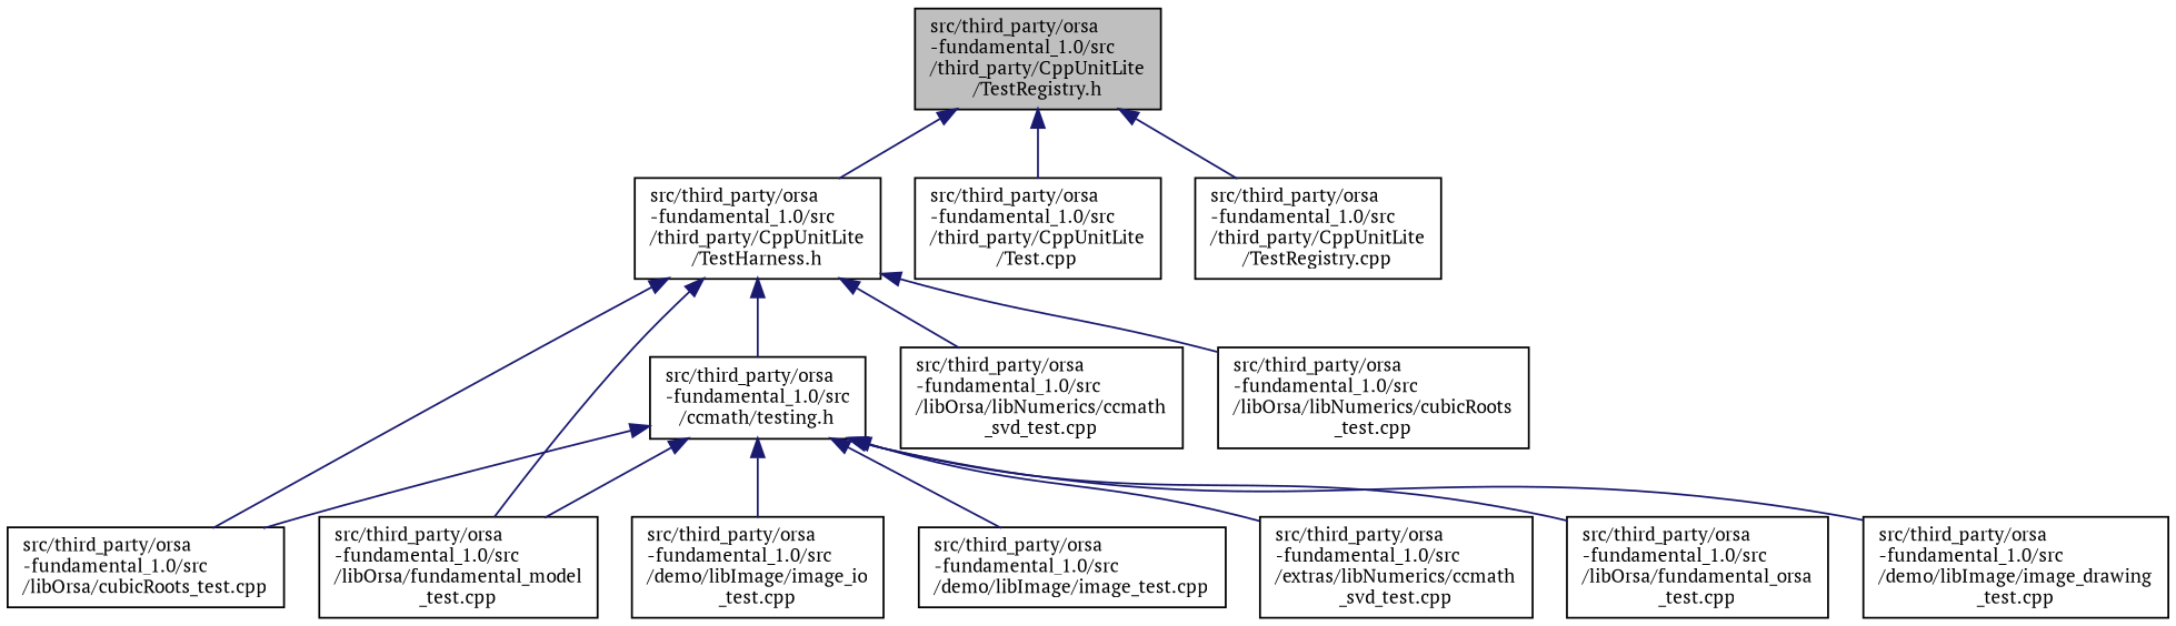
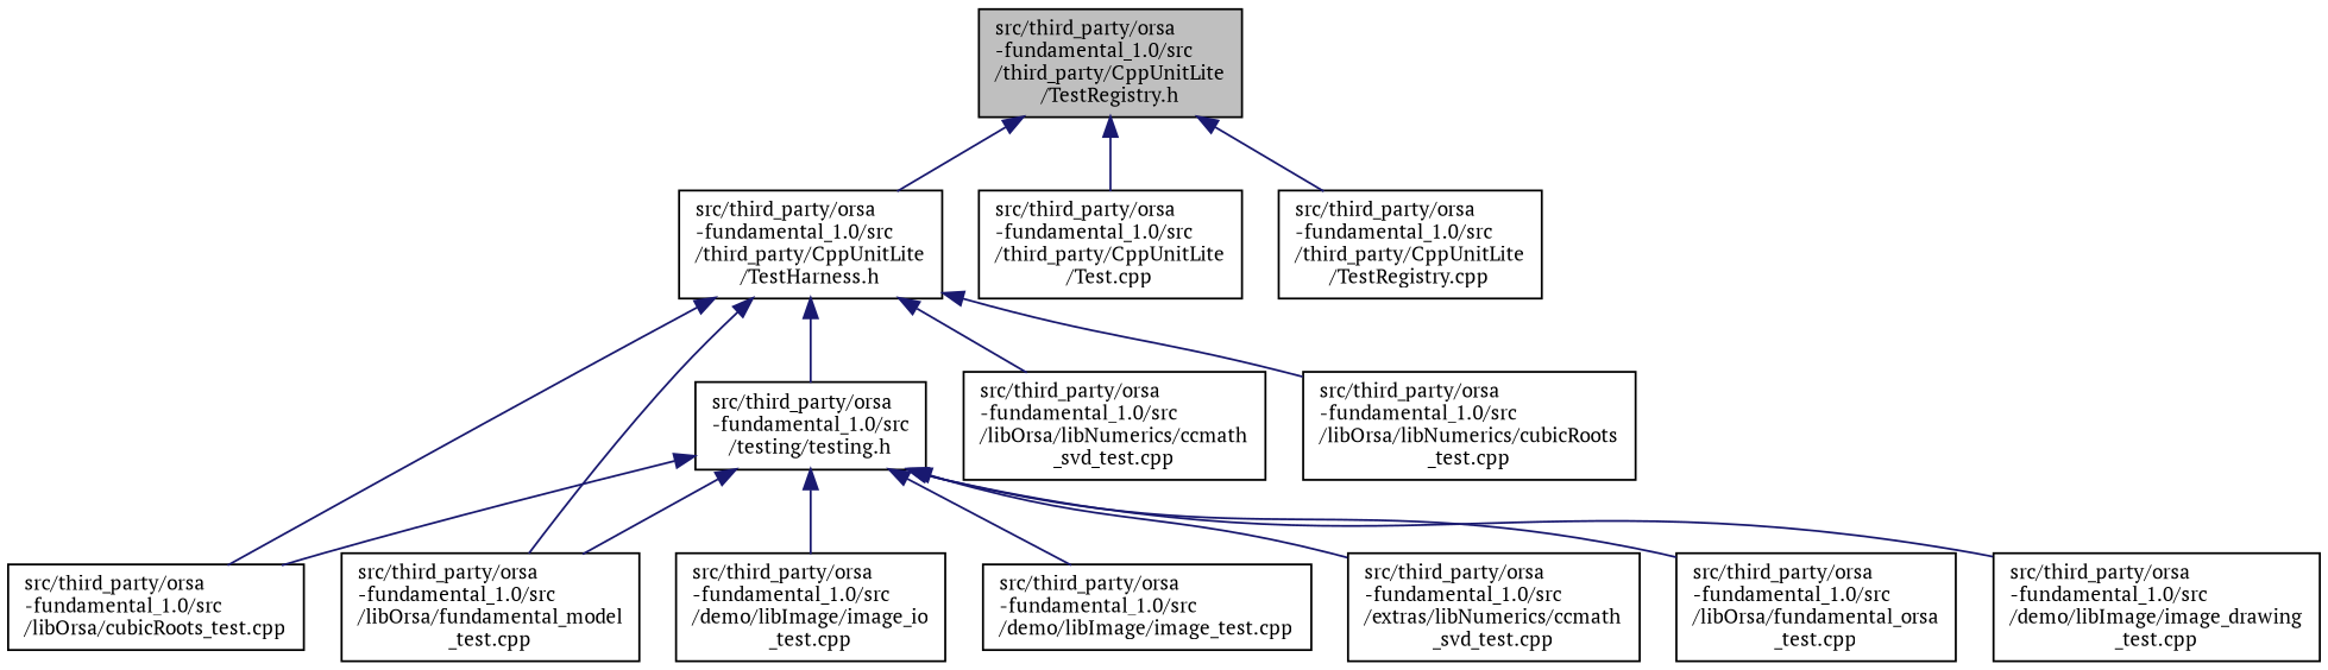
  digraph {
    fontname="PT Serif"
    node [color=black fillcolor=white fontname="PT Serif" fontsize=10 shape=record style=filled]
    edge [color=midnightblue dir=back fontname="PT Serif" fontsize=10 labelfontname=Helvetica labelfontsize=10 style=solid]
    n1 [fillcolor=grey75 fontcolor=black height=0.2 label="src/third_party/orsa\l-fundamental_1.0/src\l/third_party/CppUnitLite\l/TestRegistry.h" width=0.4]
    n2 [height=0.2 label="src/third_party/orsa\l-fundamental_1.0/src\l/third_party/CppUnitLite\l/TestHarness.h" width=0.4]
    n3 [height=0.2 label="src/third_party/orsa\l-fundamental_1.0/src\l/third_party/CppUnitLite\l/Test.cpp" width=0.4]
    n4 [height=0.2 label="src/third_party/orsa\l-fundamental_1.0/src\l/third_party/CppUnitLite\l/TestRegistry.cpp" width=0.4]
-   n5 [height=0.2 label="src/third_party/orsa\l-fundamental_1.0/src\l/ccmath/testing.h" width=0.4]
+   n5 [height=0.2 label="src/third_party/orsa\l-fundamental_1.0/src\l/testing/testing.h" width=0.4]
    n6 [height=0.2 label="src/third_party/orsa\l-fundamental_1.0/src\l/libOrsa/cubicRoots_test.cpp" width=0.4]
    n7 [height=0.2 label="src/third_party/orsa\l-fundamental_1.0/src\l/libOrsa/fundamental_model\l_test.cpp" width=0.4]
    n8 [height=0.2 label="src/third_party/orsa\l-fundamental_1.0/src\l/libOrsa/libNumerics/ccmath\l_svd_test.cpp" width=0.4]
    n9 [height=0.2 label="src/third_party/orsa\l-fundamental_1.0/src\l/libOrsa/libNumerics/cubicRoots\l_test.cpp" width=0.4]
    n10 [height=0.2 label="src/third_party/orsa\l-fundamental_1.0/src\l/demo/libImage/image_drawing\l_test.cpp" width=0.4]
    n11 [height=0.2 label="src/third_party/orsa\l-fundamental_1.0/src\l/demo/libImage/image_io\l_test.cpp" width=0.4]
    n12 [height=0.2 label="src/third_party/orsa\l-fundamental_1.0/src\l/demo/libImage/image_test.cpp" width=0.4]
    n13 [height=0.2 label="src/third_party/orsa\l-fundamental_1.0/src\l/extras/libNumerics/ccmath\l_svd_test.cpp" width=0.4]
    n14 [height=0.2 label="src/third_party/orsa\l-fundamental_1.0/src\l/libOrsa/fundamental_orsa\l_test.cpp" width=0.4]
    n1 -> n2
    n1 -> n3
    n1 -> n4
    n2 -> n5
    n2 -> n6
    n2 -> n7
    n2 -> n8
    n2 -> n9
    n5 -> n6
    n5 -> n7
    n5 -> n10
    n5 -> n11
    n5 -> n12
    n5 -> n13
    n5 -> n14
  }
